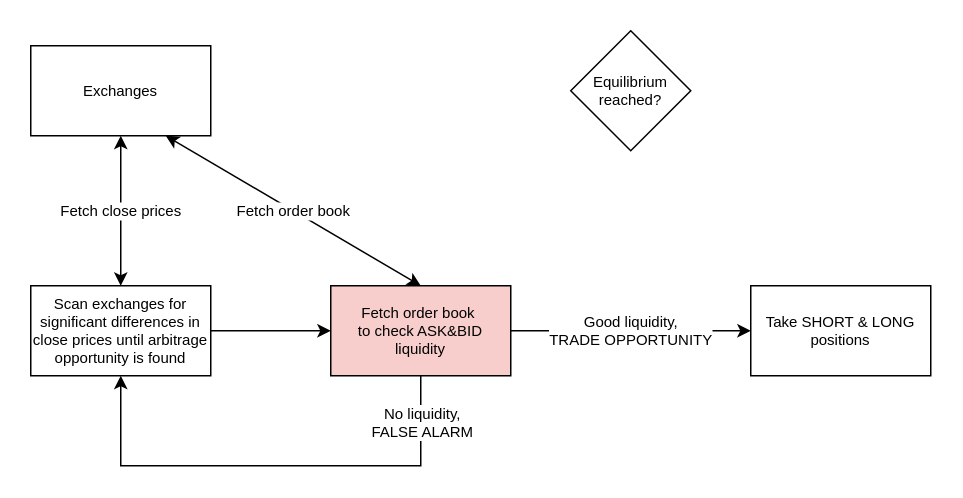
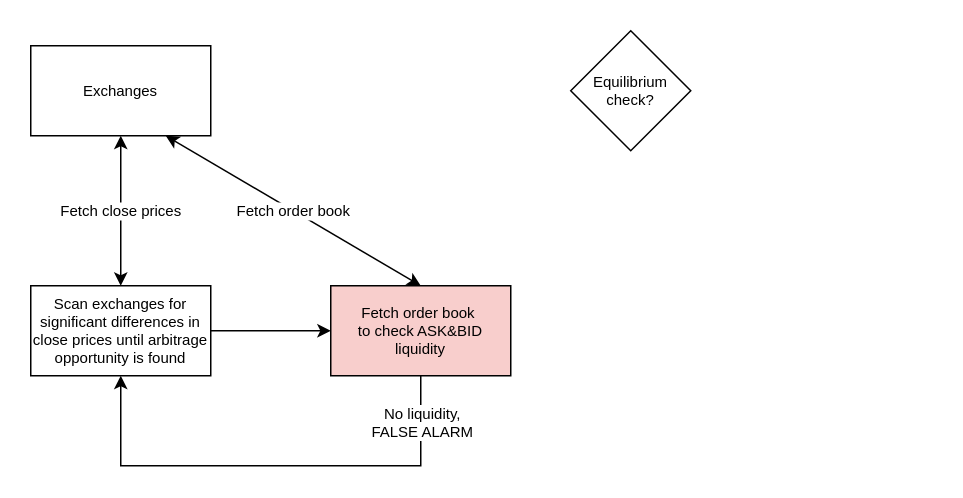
  <mxCell id="0" />
  <mxCell id="1" parent="0" />
  <mxCell id="2" value="Exchanges" style="rounded=0;whiteSpace=wrap;html=1;fontSize=10;" vertex="1" parent="1"><mxGeometry x="20" y="30" width="120" height="60" as="geometry" /></mxCell>
  <mxCell id="3" value="" style="edgeStyle=orthogonalEdgeStyle;rounded=0;orthogonalLoop=1;jettySize=auto;html=1;fontSize=10;entryX=0;entryY=0.5;entryDx=0;entryDy=0;" edge="1" parent="1" source="4" target="6"><mxGeometry relative="1" as="geometry"><mxPoint x="200" y="220" as="targetPoint" /></mxGeometry></mxCell>
  <mxCell id="4" value="Scan exchanges for significant differences in close prices until arbitrage opportunity is found" style="rounded=0;whiteSpace=wrap;html=1;fontSize=10;" vertex="1" parent="1"><mxGeometry x="20" y="190" width="120" height="60" as="geometry" /></mxCell>
- <mxCell id="5" value="Good liquidity,&lt;br&gt;TRADE OPPORTUNITY" style="edgeStyle=orthogonalEdgeStyle;rounded=0;orthogonalLoop=1;jettySize=auto;html=1;fontSize=10;" edge="1" parent="1" source="6" target="11"><mxGeometry relative="1" as="geometry"><mxPoint x="490" y="220" as="targetPoint" /></mxGeometry></mxCell>
  <mxCell id="6" value="Fetch order book&amp;nbsp;&lt;br style=&quot;font-size: 10px&quot;&gt;to check ASK&amp;amp;BID liquidity" style="rounded=0;whiteSpace=wrap;html=1;fontSize=10;fillColor=#f8cecc;" vertex="1" parent="1"><mxGeometry x="220" y="190" width="120" height="60" as="geometry" /></mxCell>
  <mxCell id="7" style="edgeStyle=orthogonalEdgeStyle;rounded=0;orthogonalLoop=1;jettySize=auto;html=1;entryX=0.5;entryY=1;entryDx=0;entryDy=0;fontSize=10;exitX=0.5;exitY=1;exitDx=0;exitDy=0;" edge="1" parent="1" source="6" target="4"><mxGeometry relative="1" as="geometry"><Array as="points"><mxPoint x="280" y="310" /><mxPoint x="80" y="310" /></Array></mxGeometry></mxCell>
  <mxCell id="8" value="No liquidity, &lt;br&gt;FALSE ALARM" style="text;html=1;align=center;verticalAlign=middle;resizable=0;points=[];labelBackgroundColor=#ffffff;fontSize=10;" vertex="1" connectable="0" parent="7"><mxGeometry x="-0.254" y="3" relative="1" as="geometry"><mxPoint x="59.31" y="-33" as="offset" /></mxGeometry></mxCell>
  <mxCell id="9" value="Fetch close prices" style="endArrow=classic;startArrow=classic;html=1;exitX=0.5;exitY=0;exitDx=0;exitDy=0;entryX=0.5;entryY=1;entryDx=0;entryDy=0;fontSize=10;" edge="1" parent="1" source="4" target="2"><mxGeometry width="50" height="50" relative="1" as="geometry"><mxPoint x="55" y="160" as="sourcePoint" /><mxPoint x="80" y="100" as="targetPoint" /></mxGeometry></mxCell>
  <mxCell id="10" value="Fetch order book" style="endArrow=classic;startArrow=classic;html=1;exitX=0.5;exitY=0;exitDx=0;exitDy=0;entryX=0.75;entryY=1;entryDx=0;entryDy=0;fontSize=10;" edge="1" parent="1" source="6" target="2"><mxGeometry width="50" height="50" relative="1" as="geometry"><mxPoint x="400" y="150" as="sourcePoint" /><mxPoint x="450" y="100" as="targetPoint" /></mxGeometry></mxCell>
- <mxCell id="11" value="Take SHORT &amp;amp; LONG positions" style="rounded=0;whiteSpace=wrap;html=1;fontSize=10;" vertex="1" parent="1"><mxGeometry x="500" y="190" width="120" height="60" as="geometry" /></mxCell>
- <mxCell id="12" value="Equilibrium reached?" style="rhombus;whiteSpace=wrap;html=1;fontSize=10;" vertex="1" parent="1"><mxGeometry x="380" y="20" width="80" height="80" as="geometry" /></mxCell>
+ <mxCell id="12" value="Equilibrium check?" style="rhombus;whiteSpace=wrap;html=1;fontSize=10;" vertex="1" parent="1"><mxGeometry x="380" y="20" width="80" height="80" as="geometry" /></mxCell>
